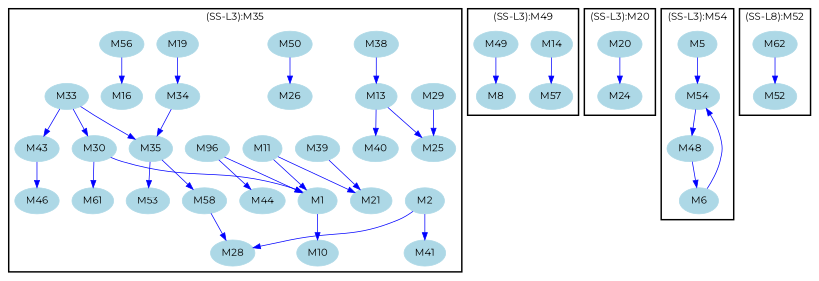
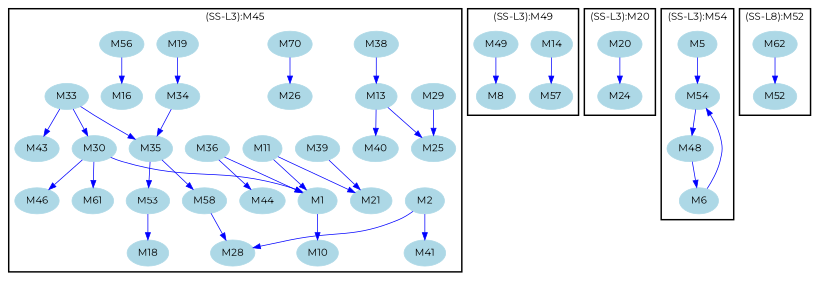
  digraph {
    fontname=Montserrat
    node [color=lightblue fontcolor=black fontname=Montserrat shape=ellipse style=filled]
    edge [color=blue font=6 fontname=Montserrat]
    n1 [label=M25]
    n2 [label=M29]
    n3 [label=M13]
    n4 [label=M38]
    n5 [label=M40]
    n6 [label=M58]
    n7 [label=M28]
    n8 [label=M41]
    n9 [label=M2]
-   n10 [label=M50]
+   n10 [label=M70]
    n11 [label=M26]
    n12 [label=M35]
+   n13 [label=M18]
    n14 [label=M53]
    n15 [label=M19]
    n16 [label=M34]
    n17 [label=M10]
    n18 [label=M1]
    n19 [label=M11]
    n20 [label=M56]
    n21 [label=M16]
    n22 [label=M44]
-   n23 [label=M96]
+   n23 [label=M36]
    n24 [label=M21]
    n25 [label=M39]
    n26 [label=M61]
    n27 [label=M30]
    n28 [label=M46]
    n29 [label=M43]
    n30 [label=M33]
    n31 [label=M57]
    n32 [label=M14]
    n33 [label=M8]
    n34 [label=M49]
    n35 [label=M24]
    n36 [label=M20]
    n37 [label=M54]
    n38 [label=M5]
    n39 [label=M6]
    n40 [label=M48]
    n41 [label=M62]
    n42 [label=M52]
    subgraph cluster_1 {
      color=black
-     label="(SS-L3):M35"
+     label="(SS-L3):M45"
      style=bold
      n1
      n2
      n3
      n4
      n5
      n6
      n7
      n8
      n9
      n10
      n11
      n12
+     n13
      n14
      n15
      n16
      n17
      n18
      n19
      n20
      n21
      n22
      n23
      n24
      n25
      n26
      n27
      n28
      n29
      n30
    }
    subgraph cluster_2 {
      color=black
      label="(SS-L3):M49"
      style=bold
      n31
      n32
      n33
      n34
    }
    subgraph cluster_3 {
      color=black
      label="(SS-L3):M20"
      style=bold
      n35
      n36
    }
    subgraph cluster_4 {
      color=black
      label="(SS-L3):M54"
      style=bold
      n37
      n38
      n39
      n40
    }
    subgraph cluster_5 {
      color=black
      label="(SS-L8):M52"
      style=bold
      n41
      n42
    }
    n2 -> n1
    n3 -> n1
    n3 -> n5
    n4 -> n3
    n6 -> n7
    n9 -> n7
    n9 -> n8
    n10 -> n11
    n12 -> n6
    n12 -> n14
+   n14 -> n13
    n15 -> n16
    n16 -> n12
    n18 -> n17
    n19 -> n18
    n19 -> n24
    n20 -> n21
    n23 -> n18
    n23 -> n22
    n25 -> n24
    n27 -> n18
    n27 -> n26
-   n29 -> n28
+   n27 -> n28
    n30 -> n12
    n30 -> n27
    n30 -> n29
    n32 -> n31
    n34 -> n33
    n36 -> n35
    n37 -> n40
    n38 -> n37
    n39 -> n37
    n40 -> n39
    n41 -> n42
  }
